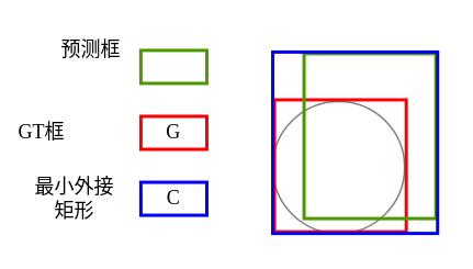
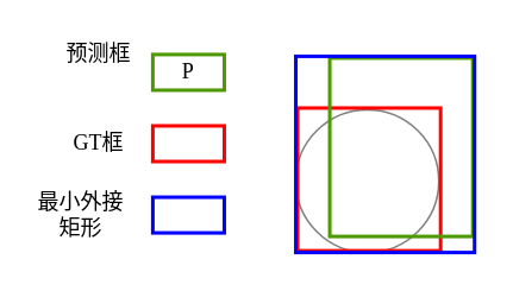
  <mxCell id="0" />
  <mxCell id="1" parent="0" />
  <mxCell id="2" value="" style="ellipse;whiteSpace=wrap;html=1;aspect=fixed;strokeWidth=1;strokeColor=#808080;" vertex="1" parent="1"><mxGeometry x="165" y="61" width="80" height="80" as="geometry" /></mxCell>
  <mxCell id="3" value="" style="rounded=0;whiteSpace=wrap;html=1;strokeWidth=2;fillColor=none;strokeColor=#FF0000;" vertex="1" parent="1"><mxGeometry x="166" y="60" width="80" height="80" as="geometry" /></mxCell>
  <mxCell id="4" value="" style="rounded=0;whiteSpace=wrap;html=1;strokeWidth=2;fillColor=none;strokeColor=#4D9900;" vertex="1" parent="1"><mxGeometry x="184" y="32" width="80" height="100" as="geometry" /></mxCell>
  <mxCell id="5" value="" style="rounded=0;whiteSpace=wrap;html=1;strokeWidth=2;fillColor=none;strokeColor=#0000FF;" vertex="1" parent="1"><mxGeometry x="165" y="31" width="100" height="110" as="geometry" /></mxCell>
  <mxCell id="6" value="" style="rounded=0;whiteSpace=wrap;html=1;strokeWidth=2;fillColor=none;strokeColor=#0000FF;fontFamily=Source Sans Pro;fontSource=https%3A%2F%2Ffonts.googleapis.com%2Fcss%3Ffamily%3DSource%2BSans%2BPro;" vertex="1" parent="1"><mxGeometry x="85" y="110" width="40" height="20" as="geometry" /></mxCell>
  <mxCell id="7" value="" style="rounded=0;whiteSpace=wrap;html=1;strokeWidth=2;fillColor=none;strokeColor=#4D9900;fontFamily=Source Sans Pro;fontSource=https%3A%2F%2Ffonts.googleapis.com%2Fcss%3Ffamily%3DSource%2BSans%2BPro;" vertex="1" parent="1"><mxGeometry x="85" y="30" width="40" height="20" as="geometry" /></mxCell>
  <mxCell id="8" value="" style="rounded=0;whiteSpace=wrap;html=1;strokeWidth=2;fillColor=none;strokeColor=#FF0000;fontFamily=Source Sans Pro;fontSource=https%3A%2F%2Ffonts.googleapis.com%2Fcss%3Ffamily%3DSource%2BSans%2BPro;" vertex="1" parent="1"><mxGeometry x="85" y="70" width="40" height="20" as="geometry" /></mxCell>
  <mxCell id="9" value="预测框" style="text;html=1;strokeColor=none;fillColor=none;align=center;verticalAlign=middle;whiteSpace=wrap;rounded=0;fontFamily=Noto Sans SC;fontSource=https%3A%2F%2Ffonts.googleapis.com%2Fcss%3Ffamily%3DNoto%2BSans%2BSC;" vertex="1" parent="1"><mxGeometry x="35" y="20" width="40" height="20" as="geometry" /></mxCell>
- <mxCell id="10" value="&lt;font face=&quot;Source Sans Pro&quot; data-font-src=&quot;https://fonts.googleapis.com/css?family=Source+Sans+Pro&quot;&gt;GT&lt;/font&gt;框" style="text;html=1;strokeColor=none;fillColor=none;align=center;verticalAlign=middle;whiteSpace=wrap;rounded=0;fontFamily=Noto Sans SC;fontSource=https%3A%2F%2Ffonts.googleapis.com%2Fcss%3Ffamily%3DNoto%2BSans%2BSC;" vertex="1" parent="1"><mxGeometry x="5" y="70" width="40" height="20" as="geometry" /></mxCell>
+ <mxCell id="10" value="&lt;font face=&quot;Source Sans Pro&quot; data-font-src=&quot;https://fonts.googleapis.com/css?family=Source+Sans+Pro&quot;&gt;GT&lt;/font&gt;框" style="text;html=1;strokeColor=none;fillColor=none;align=center;verticalAlign=middle;whiteSpace=wrap;rounded=0;fontFamily=Noto Sans SC;fontSource=https%3A%2F%2Ffonts.googleapis.com%2Fcss%3Ffamily%3DNoto%2BSans%2BSC;" vertex="1" parent="1"><mxGeometry x="35" y="70" width="40" height="20" as="geometry" /></mxCell>
  <mxCell id="11" value="最小外接矩形" style="text;html=1;strokeColor=none;fillColor=none;align=center;verticalAlign=middle;whiteSpace=wrap;rounded=0;fontFamily=Noto Sans SC;fontSource=https%3A%2F%2Ffonts.googleapis.com%2Fcss%3Ffamily%3DNoto%2BSans%2BSC;" vertex="1" parent="1"><mxGeometry x="20" y="110" width="50" height="20" as="geometry" /></mxCell>
- <mxCell id="13" value="G" style="text;html=1;strokeColor=none;fillColor=none;align=center;verticalAlign=middle;whiteSpace=wrap;rounded=0;fontFamily=Source Sans Pro;fontSource=https%3A%2F%2Ffonts.googleapis.com%2Fcss%3Ffamily%3DSource%2BSans%2BPro;" vertex="1" parent="1"><mxGeometry x="85" y="70" width="40" height="20" as="geometry" /></mxCell>
- <mxCell id="14" value="C" style="text;html=1;strokeColor=none;fillColor=none;align=center;verticalAlign=middle;whiteSpace=wrap;rounded=0;fontFamily=Source Sans Pro;fontSource=https%3A%2F%2Ffonts.googleapis.com%2Fcss%3Ffamily%3DSource%2BSans%2BPro;" vertex="1" parent="1"><mxGeometry x="85" y="110" width="40" height="20" as="geometry" /></mxCell>
+ <mxCell id="12" value="P" style="text;html=1;strokeColor=none;fillColor=none;align=center;verticalAlign=middle;whiteSpace=wrap;rounded=0;fontFamily=Source Sans Pro;fontSource=https%3A%2F%2Ffonts.googleapis.com%2Fcss%3Ffamily%3DSource%2BSans%2BPro;" vertex="1" parent="1"><mxGeometry x="85" y="30" width="40" height="20" as="geometry" /></mxCell>
